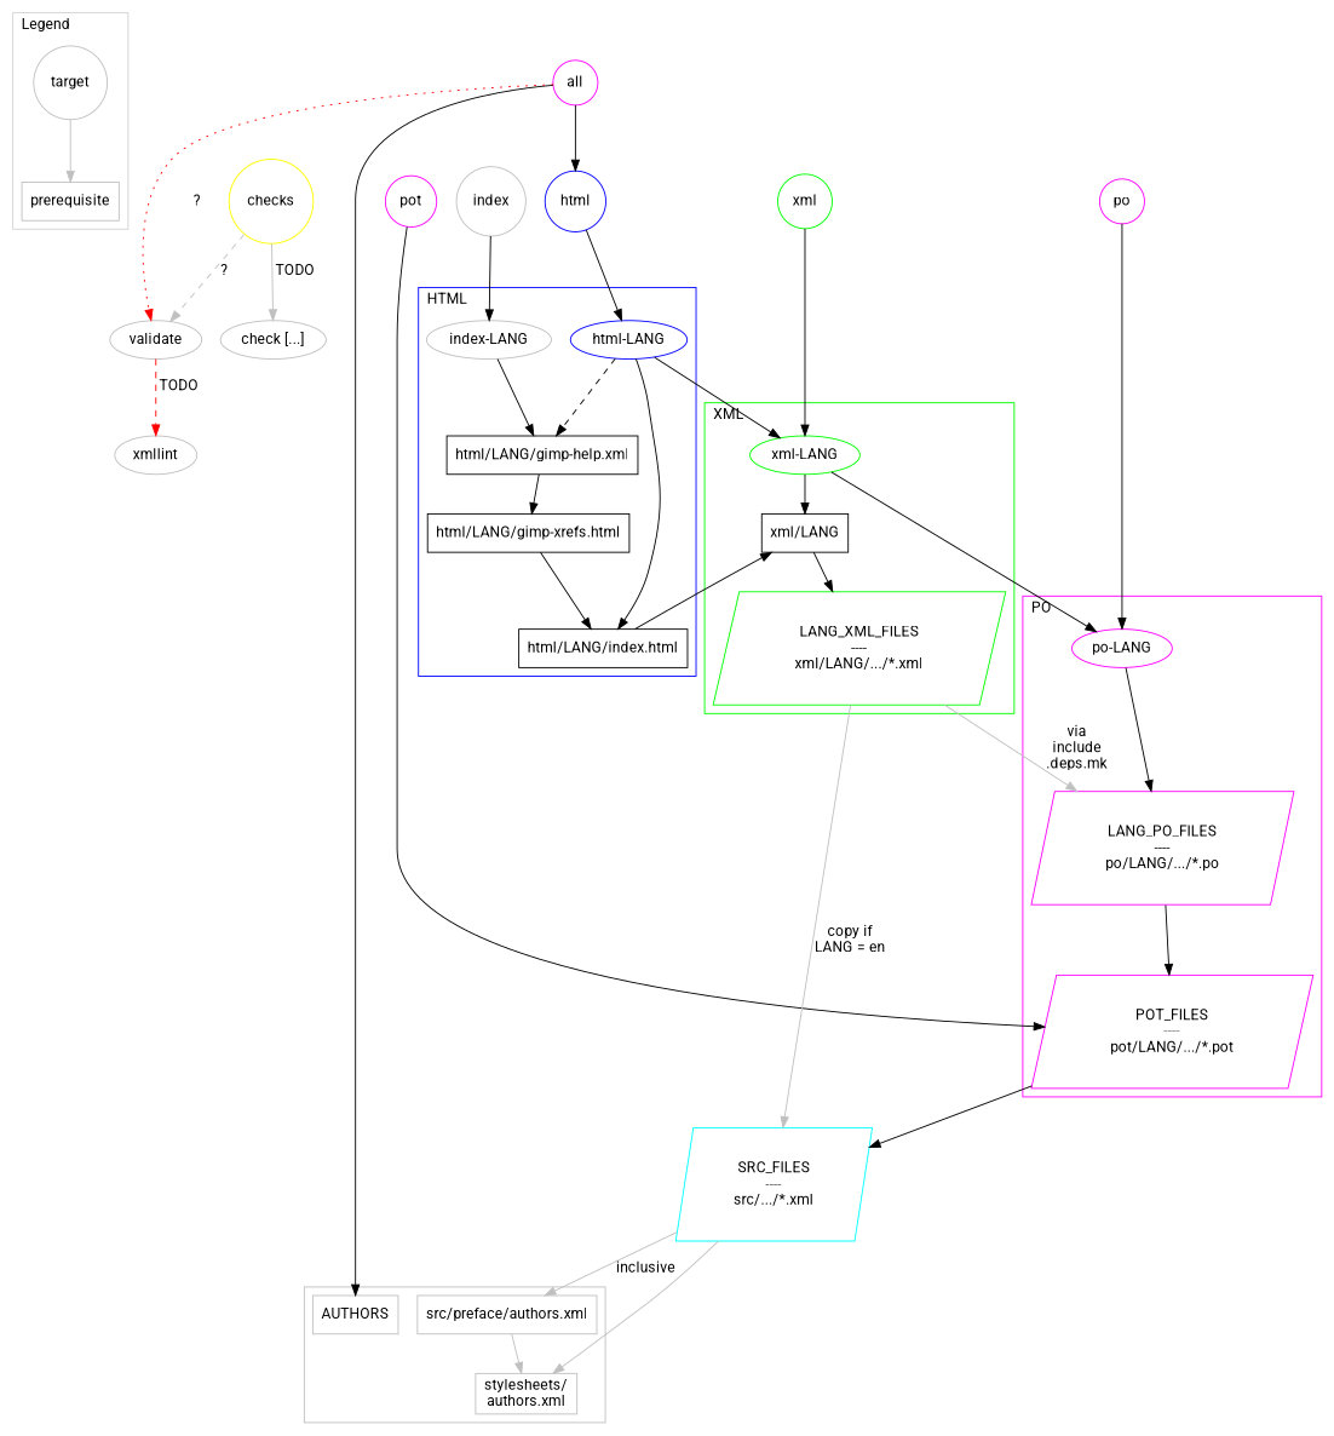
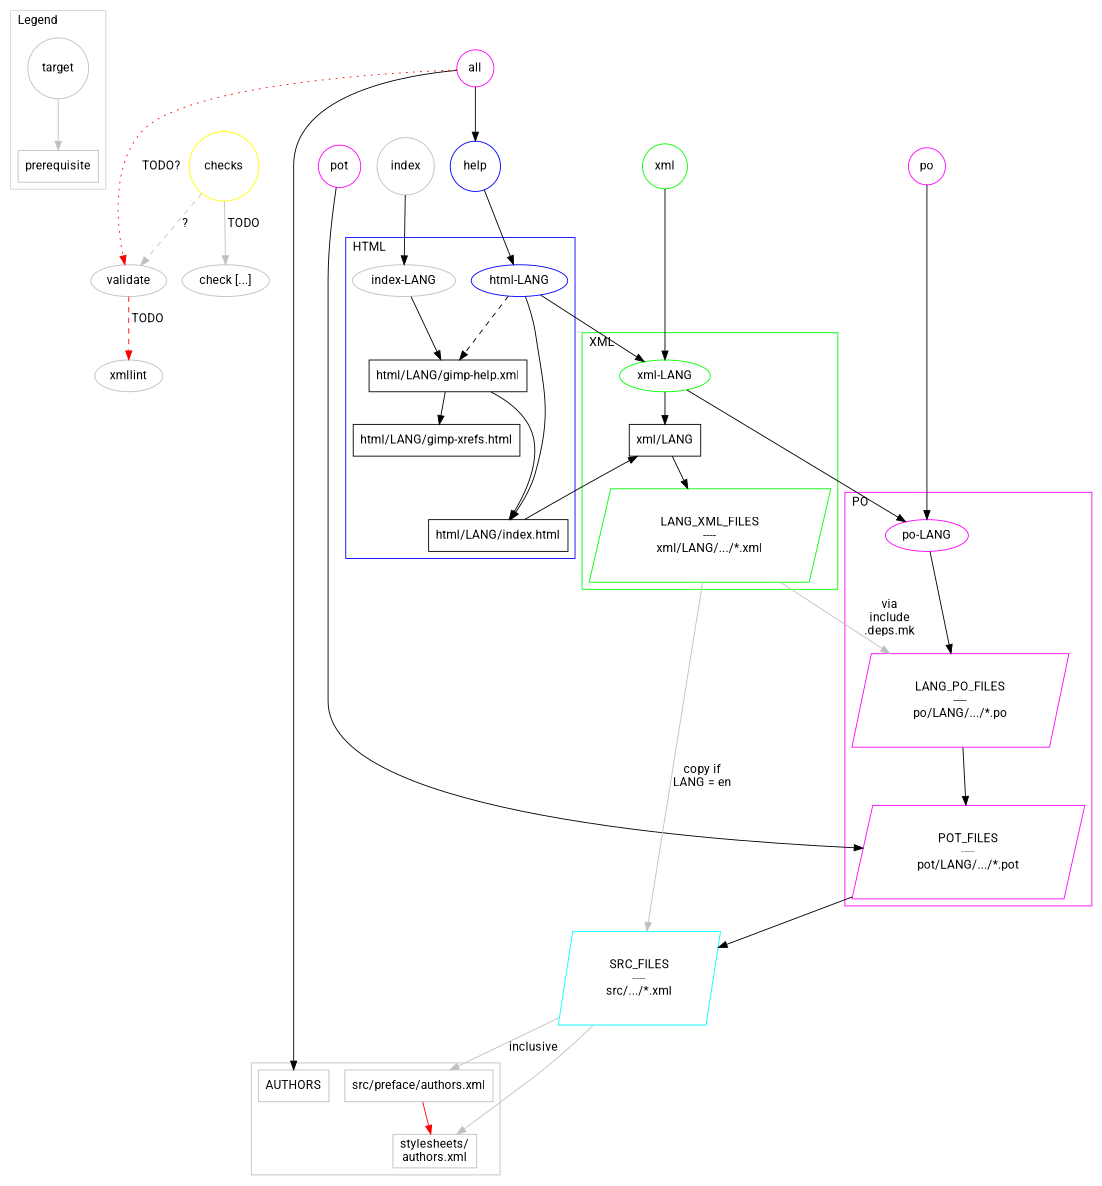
  digraph {
    fontname=Roboto
    node [color=grey fontname=Roboto shape=circle]
    edge [fontname=Roboto]
    target
    prerequisite [shape=box]
-   html [color=blue]
+   html [color=blue label=help]
    index
    n5 [color=green label=xml]
    checks [color=yellow]
    pot [color=magenta]
    po [color=magenta]
    n9 [color=magenta label="POT_FILES\n----\npot/LANG/.../*.pot" shape=polygon side=4 skew=.2]
    n10 [color=magenta label="LANG_PO_FILES\n----\npo/LANG/.../*.po" shape=polygon side=4 skew=.2]
    n11 [color=magenta label="po-LANG" shape=ellipse]
    n12 [label=AUTHORS shape=box]
    n13 [label="stylesheets/\nauthors.xml" shape=box]
    n14 [label="src/preface/authors.xml" shape=box]
    n15 [color=green label="xml-LANG" shape=ellipse]
    n16 [label="xml/LANG" shape=box color=""]
    n17 [color=green label="LANG_XML_FILES\n----\nxml/LANG/.../*.xml" shape=polygon side=4 skew=.2]
    n18 [label="index-LANG" shape=ellipse]
    n19 [label="html/LANG/gimp-help.xml" shape=box color=""]
    n20 [color=blue label="html-LANG" shape=ellipse]
    n21 [label="html/LANG/index.html" shape=box color=""]
    n22 [label="html/LANG/gimp-xrefs.html" shape=box color=""]
    validate [shape=ellipse]
    n24 [label="check [...]" shape=ellipse]
    n25 [color=cyan label="SRC_FILES\n----\nsrc/.../*.xml" shape=polygon side=4 skew=.2]
    n26 [color=magenta label=all]
    xmllint [shape=ellipse]
    subgraph cluster_1 {
      color=lightgrey
      label=Legend
      labeljust=l
      target
      prerequisite
    }
    subgraph sub_2 {
      rank=same
      html
      index
      n5
      checks
      pot
      po
    }
    subgraph cluster_3 {
      color=magenta
      label=PO
      labeljust=l
      n9
      n10
      n11
    }
    subgraph cluster_4 {
      color=grey
      labeljust=l
      n12
      n13
      n14
    }
    subgraph cluster_5 {
      color=green
      label=XML
      labeljust=l
      n15
      n16
      n17
    }
    subgraph cluster_6 {
      color=blue
      label=HTML
      labeljust=l
      n18
      n19
      n20
      n21
      n22
    }
    target -> prerequisite [color=grey]
    html -> n20
    index -> n18
    n5 -> n15 [weight=4]
    checks -> validate [color=grey label=" ?" style=dashed]
    checks -> n24 [color=grey label=" TODO"]
    pot -> n9
    po -> n11
    n9 -> n25
    n10 -> n9
    n11 -> n10
-   n14 -> n13 [color=grey]
+   n14 -> n13 [color=red]
    n15 -> n11
    n15 -> n16
    n16 -> n17
    n17 -> n10 [color=grey label="via\ninclude\n.deps.mk"]
    n17 -> n25 [color=grey label="copy if\nLANG = en"]
    n18 -> n19
    n19 -> n22
    n20 -> n15
    n20 -> n19 [style=dashed]
    n20 -> n21
    n21 -> n16
-   n22 -> n21
+   n19 -> n21
    validate -> xmllint [color=red label=" TODO" style=dashed]
    n25 -> n13 [color=grey]
    n25 -> n14 [color=grey label=inclusive]
    n26 -> html [weight=5]
    n26 -> n12 [weight=3]
-   n26 -> validate [color=red label=" ?" style=dotted weight=1]
+   n26 -> validate [color=red label="TODO?" style=dotted weight=1]
  }
